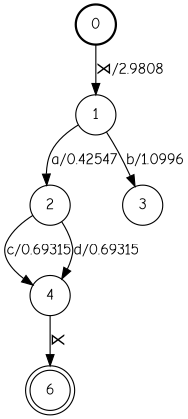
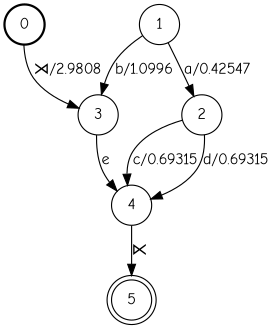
  digraph {
    fontname="Comic Neue"
    nodesep=0.25
    rankdir=TB
    ranksep=0.4
    node [fontname="Comic Neue" fontsize=14 shape=circle style=solid]
    edge [fontname="Comic Neue" fontsize=14]
    n1 [label=0 style=bold]
    n2 [label=1]
    n3 [label=2]
    n4 [label=3]
    n5 [label=4]
-   n6 [label=6 shape=doublecircle]
-   n1 -> n2 [label="⋊/2.9808"]
+   n6 [label=5 shape=doublecircle]
+   n1 -> n4 [label="⋊/2.9808"]
    n2 -> n3 [label="a/0.42547"]
    n2 -> n4 [label="b/1.0996"]
    n3 -> n5 [label="c/0.69315"]
    n3 -> n5 [label="d/0.69315"]
+   n4 -> n5 [label=e]
    n5 -> n6 [label="⋉"]
  }
